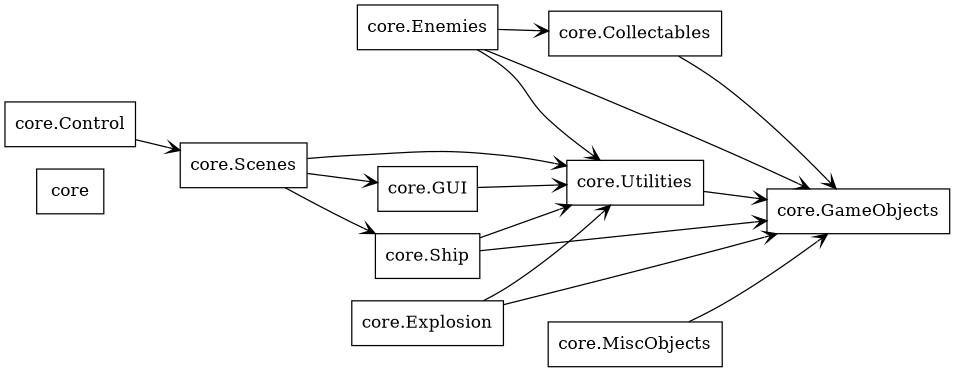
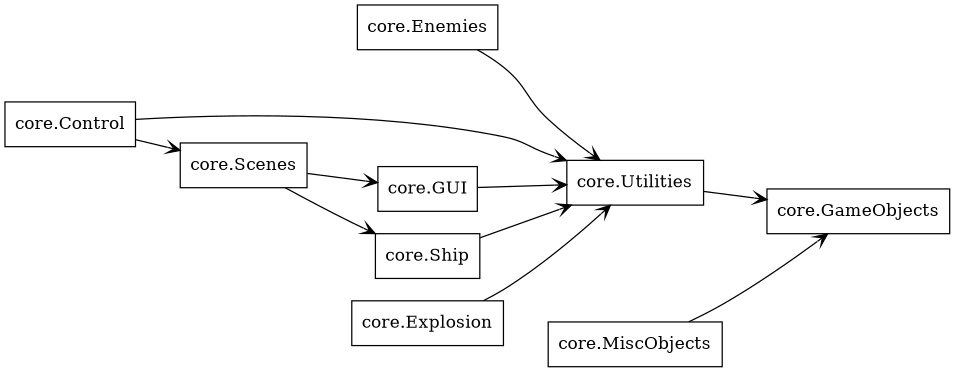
  digraph {
    rankdir=LR
    node [color=black shape=box style=solid]
    edge [arrowhead=open arrowtail=none]
-   n1 [label=core]
-   n2 [label="core.Collectables"]
    n3 [label="core.GameObjects"]
    n4 [label="core.Control"]
    n5 [label="core.Scenes"]
    n6 [label="core.Enemies"]
    n7 [label="core.Utilities"]
    n8 [label="core.GUI"]
    n9 [label="core.Ship"]
    n10 [label="core.Explosion"]
    n11 [label="core.MiscObjects"]
-   n2 -> n3
    n4 -> n5
-   n5 -> n7
+   n4 -> n7
    n5 -> n8
    n5 -> n9
-   n6 -> n2
-   n6 -> n3
    n6 -> n7
    n7 -> n3
    n8 -> n7
-   n9 -> n3
    n9 -> n7
-   n10 -> n3
    n10 -> n7
    n11 -> n3
  }
